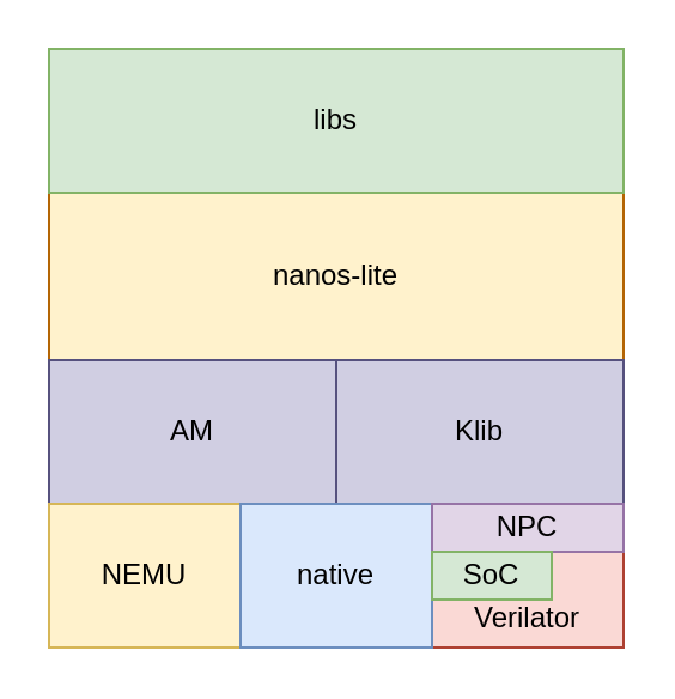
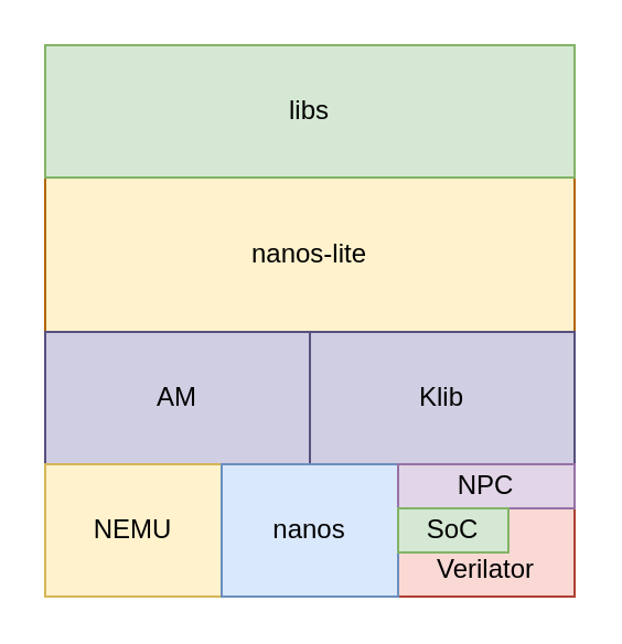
  <mxCell id="0" />
  <mxCell id="1" parent="0" />
  <mxCell id="2" value="&lt;div&gt;&lt;br&gt;&lt;/div&gt;Verilator" style="rounded=0;whiteSpace=wrap;html=1;fillColor=#fad9d5;strokeColor=#ae4132;" parent="1" vertex="1"><mxGeometry x="180" y="230" width="80" height="40" as="geometry" /></mxCell>
  <mxCell id="3" value="nanos-lite" style="rounded=0;whiteSpace=wrap;html=1;fillColor=#fff2cc;strokeColor=#b46504;" parent="1" vertex="1"><mxGeometry x="20" y="80" width="240" height="70" as="geometry" /></mxCell>
  <mxCell id="4" value="AM" style="rounded=0;whiteSpace=wrap;html=1;fillColor=#d0cee2;strokeColor=#56517e;" parent="1" vertex="1"><mxGeometry x="20" y="150" width="120" height="60" as="geometry" /></mxCell>
  <mxCell id="5" value="Klib" style="rounded=0;whiteSpace=wrap;html=1;fillColor=#d0cee2;strokeColor=#56517e;" parent="1" vertex="1"><mxGeometry x="140" y="150" width="120" height="60" as="geometry" /></mxCell>
  <mxCell id="6" value="NEMU" style="rounded=0;whiteSpace=wrap;html=1;fillColor=#fff2cc;strokeColor=#d6b656;" parent="1" vertex="1"><mxGeometry x="20" y="210" width="80" height="60" as="geometry" /></mxCell>
- <mxCell id="7" value="native" style="rounded=0;whiteSpace=wrap;html=1;fillColor=#dae8fc;strokeColor=#6c8ebf;" parent="1" vertex="1"><mxGeometry x="100" y="210" width="80" height="60" as="geometry" /></mxCell>
+ <mxCell id="7" value="nanos" style="rounded=0;whiteSpace=wrap;html=1;fillColor=#dae8fc;strokeColor=#6c8ebf;" parent="1" vertex="1"><mxGeometry x="100" y="210" width="80" height="60" as="geometry" /></mxCell>
  <mxCell id="8" value="NPC" style="rounded=0;whiteSpace=wrap;html=1;fillColor=#e1d5e7;strokeColor=#9673a6;" parent="1" vertex="1"><mxGeometry x="180" y="210" width="80" height="20" as="geometry" /></mxCell>
  <mxCell id="9" value="SoC" style="rounded=0;whiteSpace=wrap;html=1;fillColor=#d5e8d4;strokeColor=#82b366;" parent="1" vertex="1"><mxGeometry x="180" y="230" width="50" height="20" as="geometry" /></mxCell>
  <mxCell id="10" value="libs" style="rounded=0;whiteSpace=wrap;html=1;fillColor=#d5e8d4;strokeColor=#82b366;" parent="1" vertex="1"><mxGeometry x="20" y="20" width="240" height="60" as="geometry" /></mxCell>
